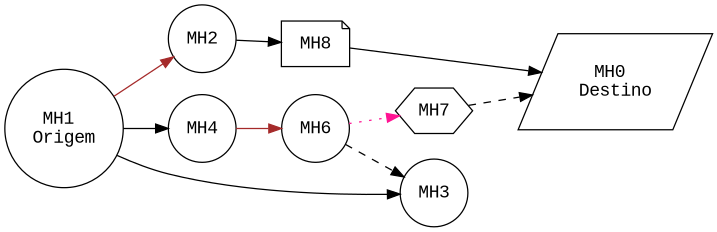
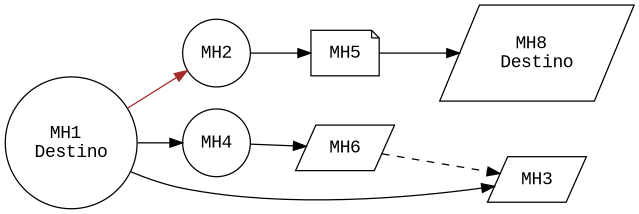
  digraph {
    fontname="Liberation Mono"
    rankdir=LR
    node [color=black fontname="Liberation Mono" shape=circle]
    edge [color=black fontname="Liberation Mono" fontsize=11 style=solid]
-   n1 [label="MH1 \nOrigem"]
+   n1 [label="MH1 \nDestino"]
    MH2
    MH4
-   MH3
-   MH5 [shape=note label=MH8]
-   MH6
-   n7 [label="MH0 \nDestino" shape=parallelogram]
-   MH7 [shape=hexagon]
+   MH3 [shape=parallelogram]
+   MH5 [shape=note]
+   MH6 [shape=parallelogram]
+   n7 [label="MH8 \nDestino" shape=parallelogram]
    n1 -> MH2 [color=brown]
    n1 -> MH4
    n1 -> MH3
    MH2 -> MH5
-   MH4 -> MH6 [color=brown]
+   MH4 -> MH6
    MH5 -> n7
    MH6 -> MH3 [style=dashed]
-   MH6 -> MH7 [color=deeppink style=dotted]
-   MH7 -> n7 [style=dashed]
  }
